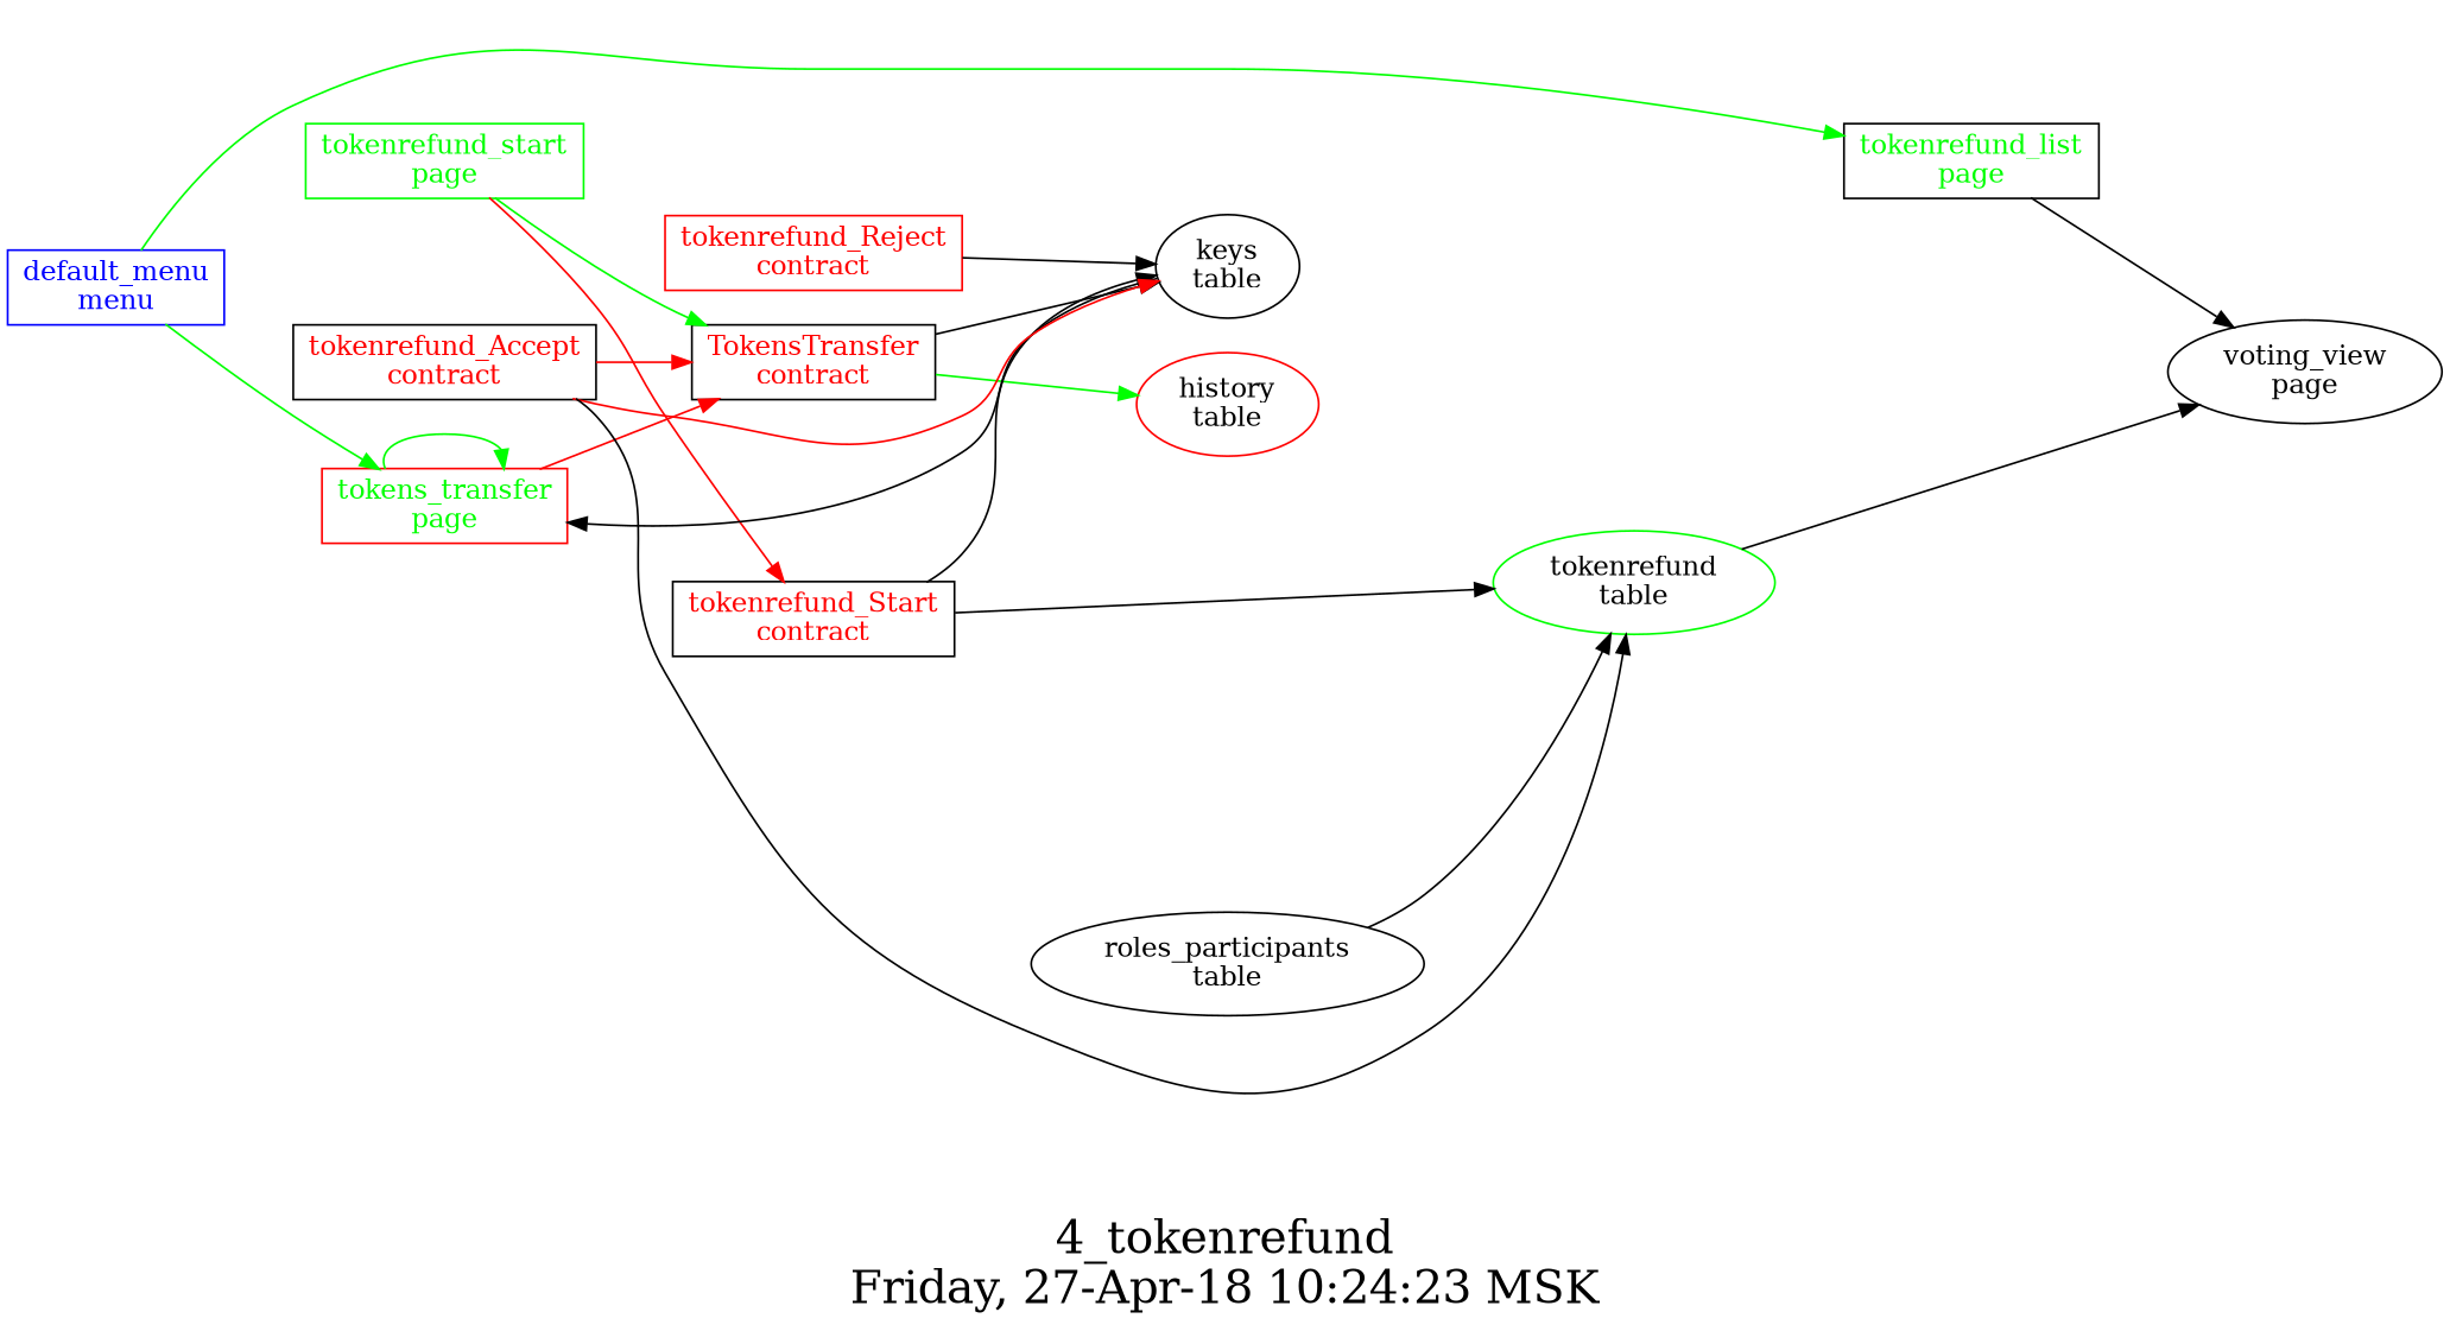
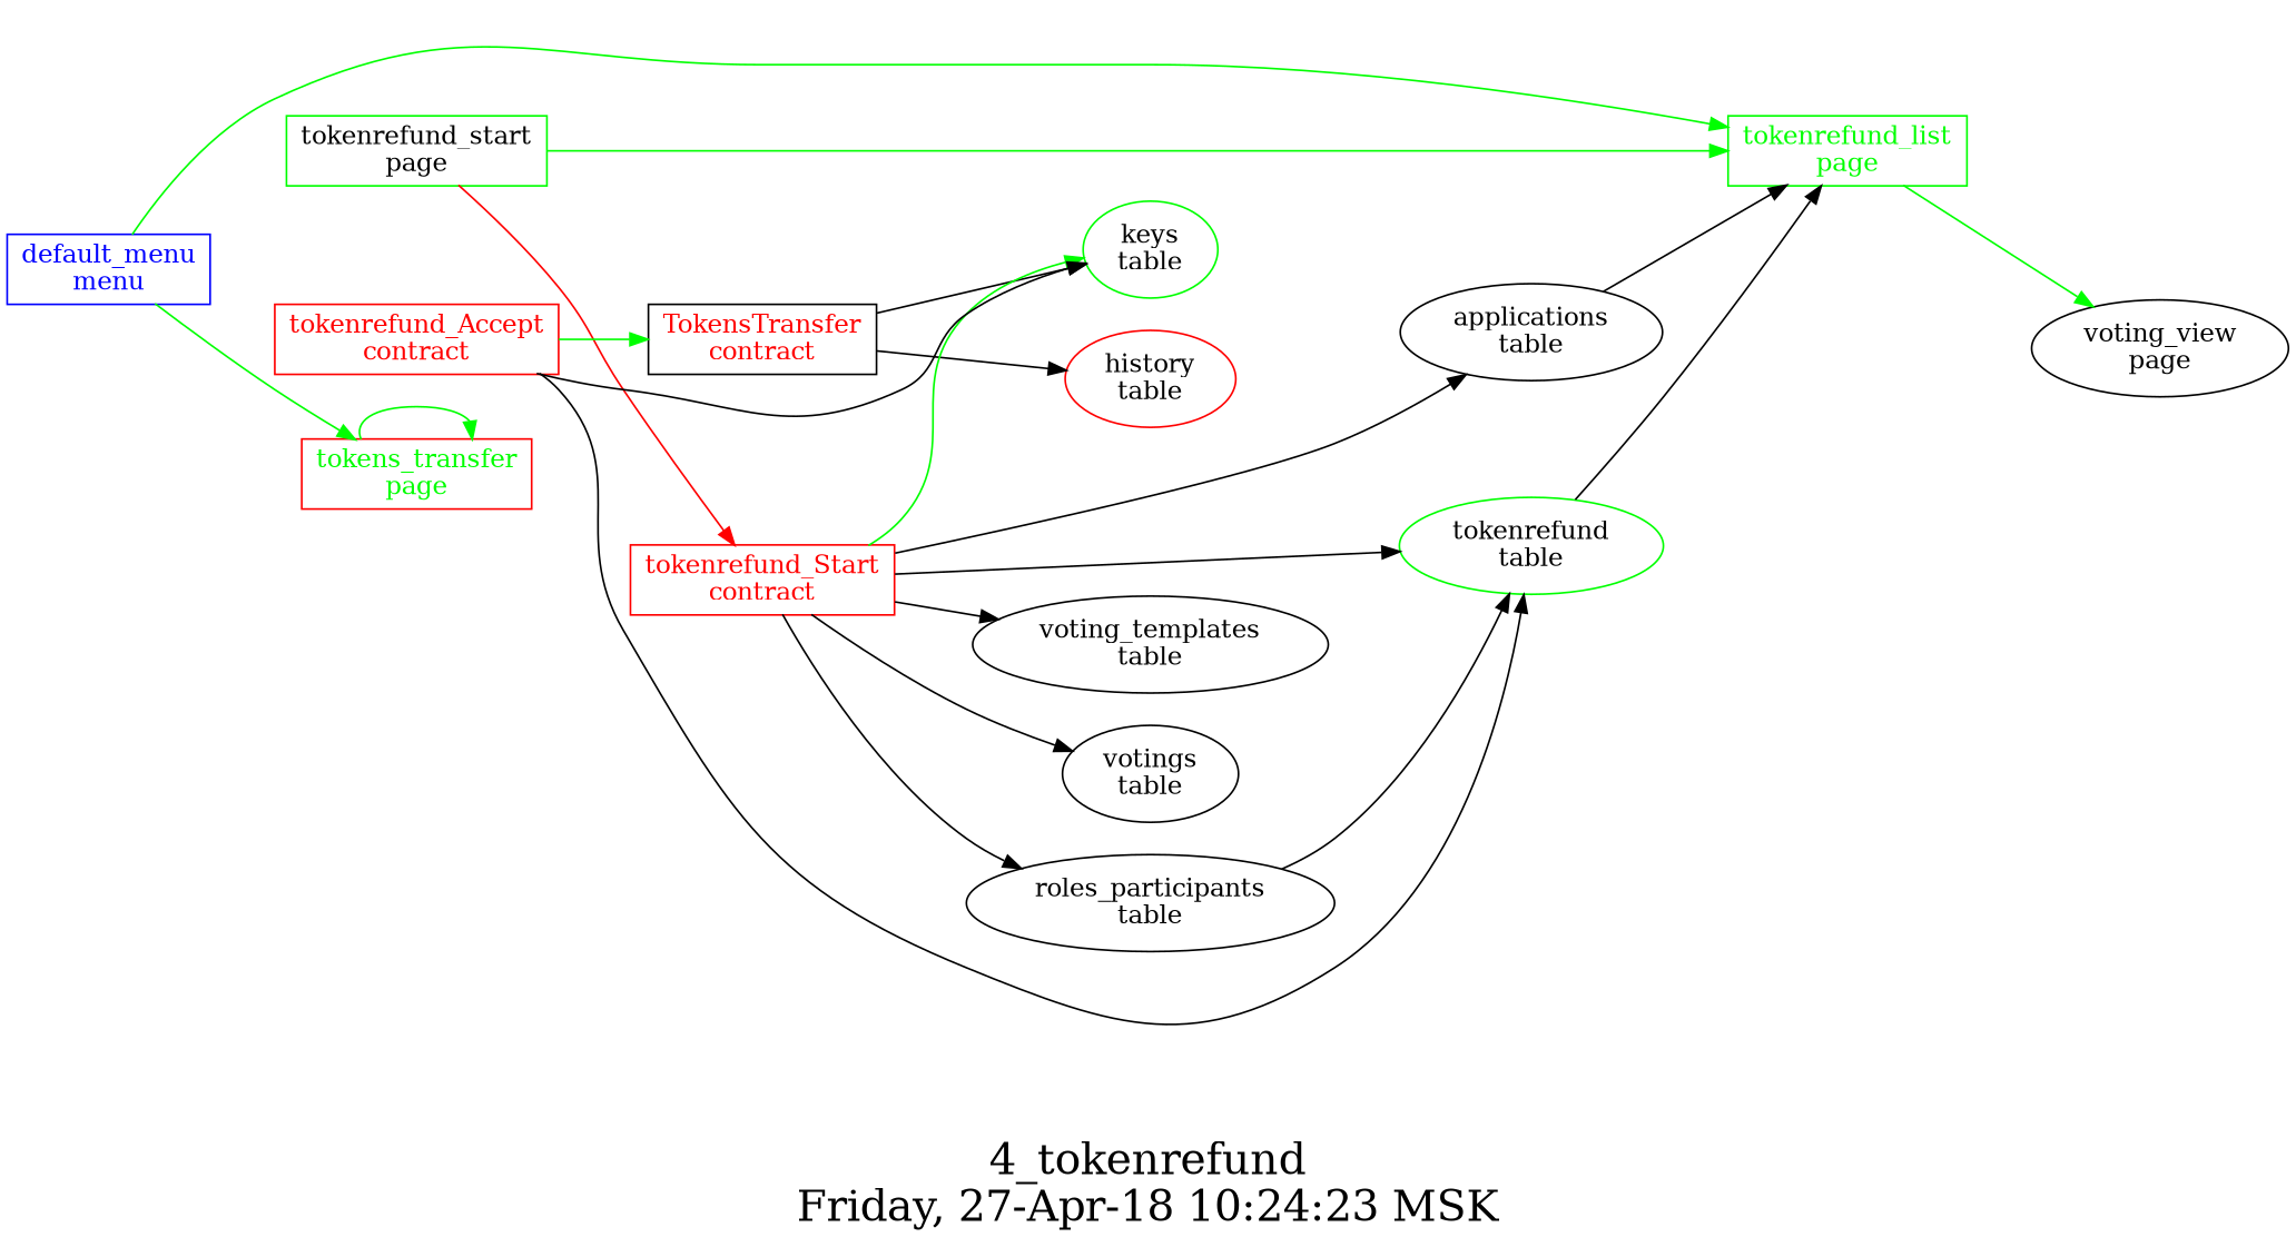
  digraph {
    fontsize=24
    label="4_tokenrefund\nFriday, 27-Apr-18 10:24:23 MSK"
    nojustify=true
    ordering=out
    rankdir=LR
    "default_menu\nmenu" [color=blue fontcolor=blue group=menus shape=record]
-   "tokenrefund_list\npage" [color=black fontcolor=green group=pages shape=record]
+   "tokenrefund_list\npage" [color=green fontcolor=green group=pages shape=record]
    "tokens_transfer\npage" [color=red fontcolor=green group=pages shape=record]
    "voting_view\npage"
    "TokensTransfer\ncontract" [color=black fontcolor=red group=contracts shape=record]
-   "tokenrefund_start\npage" [color=green fontcolor=green group=pages shape=record]
-   "tokenrefund_Start\ncontract" [color=black fontcolor=red group=contracts shape=record]
-   "keys\ntable"
+   "tokenrefund_start\npage" [color=green fontcolor=black group=pages shape=record]
+   "tokenrefund_Start\ncontract" [color=red fontcolor=red group=contracts shape=record]
+   "keys\ntable" [color=green]
    "history\ntable" [color=red]
+   "applications\ntable"
    "tokenrefund\ntable" [color=green group=tables]
    "roles_participants\ntable"
-   "tokenrefund_Accept\ncontract" [color=black fontcolor=red group=contracts shape=record]
-   "tokenrefund_Reject\ncontract" [color=red fontcolor=red group=contracts shape=record]
+   "voting_templates\ntable"
+   "votings\ntable"
+   "tokenrefund_Accept\ncontract" [color=red fontcolor=red group=contracts shape=record]
    "default_menu\nmenu" -> "tokenrefund_list\npage" [color=green]
    "default_menu\nmenu" -> "tokens_transfer\npage" [color=green]
-   "tokenrefund_list\npage" -> "voting_view\npage" [color=black]
+   "tokenrefund_list\npage" -> "voting_view\npage" [color=green]
    "tokens_transfer\npage" -> "tokens_transfer\npage" [color=green]
-   "tokens_transfer\npage" -> "TokensTransfer\ncontract" [color=red]
    "TokensTransfer\ncontract" -> "keys\ntable"
-   "TokensTransfer\ncontract" -> "history\ntable" [color=green]
-   "tokenrefund_start\npage" -> "TokensTransfer\ncontract" [color=green]
+   "TokensTransfer\ncontract" -> "history\ntable"
+   "tokenrefund_start\npage" -> "tokenrefund_list\npage" [color=green]
    "tokenrefund_start\npage" -> "tokenrefund_Start\ncontract" [color=red]
-   "tokenrefund_Start\ncontract" -> "keys\ntable"
+   "tokenrefund_Start\ncontract" -> "keys\ntable" [color=green]
+   "tokenrefund_Start\ncontract" -> "applications\ntable"
    "tokenrefund_Start\ncontract" -> "tokenrefund\ntable"
-   "keys\ntable" -> "tokens_transfer\npage"
-   "tokenrefund\ntable" -> "voting_view\npage"
+   "tokenrefund_Start\ncontract" -> "roles_participants\ntable"
+   "tokenrefund_Start\ncontract" -> "voting_templates\ntable"
+   "tokenrefund_Start\ncontract" -> "votings\ntable"
+   "applications\ntable" -> "tokenrefund_list\npage"
+   "tokenrefund\ntable" -> "tokenrefund_list\npage"
    "roles_participants\ntable" -> "tokenrefund\ntable"
-   "tokenrefund_Accept\ncontract" -> "TokensTransfer\ncontract" [color=red]
-   "tokenrefund_Accept\ncontract" -> "keys\ntable" [color=red]
+   "tokenrefund_Accept\ncontract" -> "TokensTransfer\ncontract" [color=green]
+   "tokenrefund_Accept\ncontract" -> "keys\ntable"
    "tokenrefund_Accept\ncontract" -> "tokenrefund\ntable"
-   "tokenrefund_Reject\ncontract" -> "keys\ntable"
  }
